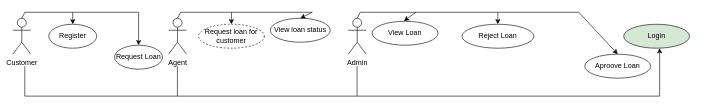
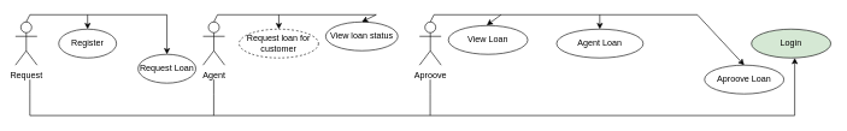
  <mxCell id="0" />
  <mxCell id="1" parent="0" />
- <mxCell id="2" value="Customer&lt;div&gt;&lt;br&gt;&lt;/div&gt;" style="shape=umlActor;verticalLabelPosition=bottom;verticalAlign=top;html=1;outlineConnect=0;" vertex="1" parent="1"><mxGeometry x="20" y="30" width="30" height="60" as="geometry" /></mxCell>
+ <mxCell id="2" value="Request&lt;div&gt;&lt;br&gt;&lt;/div&gt;" style="shape=umlActor;verticalLabelPosition=bottom;verticalAlign=top;html=1;outlineConnect=0;" vertex="1" parent="1"><mxGeometry x="20" y="30" width="30" height="60" as="geometry" /></mxCell>
  <mxCell id="3" value="Agent" style="shape=umlActor;verticalLabelPosition=bottom;verticalAlign=top;html=1;outlineConnect=0;" vertex="1" parent="1"><mxGeometry x="280" y="30" width="30" height="60" as="geometry" /></mxCell>
- <mxCell id="4" value="Admin&lt;div&gt;&lt;br&gt;&lt;/div&gt;" style="shape=umlActor;verticalLabelPosition=bottom;verticalAlign=top;html=1;outlineConnect=0;" vertex="1" parent="1"><mxGeometry x="580" y="30" width="30" height="60" as="geometry" /></mxCell>
+ <mxCell id="4" value="Aproove&lt;div&gt;&lt;br&gt;&lt;/div&gt;" style="shape=umlActor;verticalLabelPosition=bottom;verticalAlign=top;html=1;outlineConnect=0;" vertex="1" parent="1"><mxGeometry x="580" y="30" width="30" height="60" as="geometry" /></mxCell>
  <mxCell id="5" value="Register" style="ellipse;whiteSpace=wrap;html=1;" vertex="1" parent="1"><mxGeometry x="80" y="40" width="80" height="40" as="geometry" /></mxCell>
  <mxCell id="6" value="Request Loan" style="ellipse;whiteSpace=wrap;html=1;" vertex="1" parent="1"><mxGeometry x="190" y="75" width="80" height="40" as="geometry" /></mxCell>
  <mxCell id="7" value="" style="endArrow=classic;html=1;rounded=0;entryX=0.5;entryY=0;entryDx=0;entryDy=0;" edge="1" parent="1" target="6"><mxGeometry width="50" height="50" relative="1" as="geometry"><mxPoint x="40" y="20" as="sourcePoint" /><mxPoint x="235" y="30" as="targetPoint" /><Array as="points"><mxPoint x="230" y="20" /></Array></mxGeometry></mxCell>
  <mxCell id="8" value="" style="endArrow=classic;html=1;rounded=0;" edge="1" parent="1"><mxGeometry width="50" height="50" relative="1" as="geometry"><mxPoint x="120" y="20" as="sourcePoint" /><mxPoint x="120" y="40" as="targetPoint" /></mxGeometry></mxCell>
  <mxCell id="9" value="" style="endArrow=none;html=1;rounded=0;exitX=0.5;exitY=0;exitDx=0;exitDy=0;exitPerimeter=0;" edge="1" parent="1" source="2"><mxGeometry width="50" height="50" relative="1" as="geometry"><mxPoint x="-10" y="70" as="sourcePoint" /><mxPoint x="40" y="20" as="targetPoint" /></mxGeometry></mxCell>
  <mxCell id="10" value="Request loan for customer" style="ellipse;whiteSpace=wrap;html=1;dashed=1;" vertex="1" parent="1"><mxGeometry x="330" y="40" width="110" height="40" as="geometry" /></mxCell>
  <mxCell id="11" value="View loan status" style="ellipse;whiteSpace=wrap;html=1;" vertex="1" parent="1"><mxGeometry x="450" y="30" width="100" height="40" as="geometry" /></mxCell>
  <mxCell id="12" value="" style="endArrow=classic;html=1;rounded=0;entryX=0.5;entryY=0;entryDx=0;entryDy=0;" edge="1" parent="1" target="11"><mxGeometry width="50" height="50" relative="1" as="geometry"><mxPoint x="300" y="20" as="sourcePoint" /><mxPoint x="510" y="30" as="targetPoint" /><Array as="points"><mxPoint x="520" y="20" /></Array></mxGeometry></mxCell>
  <mxCell id="13" value="" style="endArrow=classic;html=1;rounded=0;entryX=0.5;entryY=0;entryDx=0;entryDy=0;" edge="1" parent="1" target="10"><mxGeometry width="50" height="50" relative="1" as="geometry"><mxPoint x="385" y="20" as="sourcePoint" /><mxPoint x="440" y="10" as="targetPoint" /></mxGeometry></mxCell>
  <mxCell id="14" value="" style="endArrow=none;html=1;rounded=0;exitX=0.5;exitY=0;exitDx=0;exitDy=0;exitPerimeter=0;" edge="1" parent="1" source="3"><mxGeometry width="50" height="50" relative="1" as="geometry"><mxPoint x="290" y="30" as="sourcePoint" /><mxPoint x="300" y="20" as="targetPoint" /></mxGeometry></mxCell>
  <mxCell id="15" value="View Loan" style="ellipse;whiteSpace=wrap;html=1;" vertex="1" parent="1"><mxGeometry x="620" y="35" width="110" height="40" as="geometry" /></mxCell>
- <mxCell id="16" value="Reject Loan" style="ellipse;whiteSpace=wrap;html=1;" vertex="1" parent="1"><mxGeometry x="770" y="40" width="120" height="40" as="geometry" /></mxCell>
+ <mxCell id="16" value="Agent Loan" style="ellipse;whiteSpace=wrap;html=1;" vertex="1" parent="1"><mxGeometry x="770" y="40" width="120" height="40" as="geometry" /></mxCell>
  <mxCell id="17" value="Aproove Loan" style="ellipse;whiteSpace=wrap;html=1;" vertex="1" parent="1"><mxGeometry x="975" y="90" width="110" height="40" as="geometry" /></mxCell>
  <mxCell id="18" value="" style="endArrow=classic;html=1;rounded=0;entryX=0.5;entryY=0;entryDx=0;entryDy=0;" edge="1" parent="1" target="17"><mxGeometry width="50" height="50" relative="1" as="geometry"><mxPoint x="600" y="20" as="sourcePoint" /><mxPoint x="780" y="70" as="targetPoint" /><Array as="points"><mxPoint x="965" y="20" /></Array></mxGeometry></mxCell>
  <mxCell id="19" value="" style="endArrow=none;html=1;rounded=0;exitX=0.5;exitY=0;exitDx=0;exitDy=0;exitPerimeter=0;" edge="1" parent="1" source="4"><mxGeometry width="50" height="50" relative="1" as="geometry"><mxPoint x="550" y="70" as="sourcePoint" /><mxPoint x="600" y="20" as="targetPoint" /></mxGeometry></mxCell>
  <mxCell id="20" value="" style="endArrow=classic;html=1;rounded=0;entryX=0.483;entryY=-0.009;entryDx=0;entryDy=0;entryPerimeter=0;" edge="1" parent="1" target="15"><mxGeometry width="50" height="50" relative="1" as="geometry"><mxPoint x="693" y="20" as="sourcePoint" /><mxPoint x="700" y="40" as="targetPoint" /></mxGeometry></mxCell>
  <mxCell id="21" value="" style="endArrow=classic;html=1;rounded=0;entryX=0.483;entryY=-0.009;entryDx=0;entryDy=0;entryPerimeter=0;" edge="1" parent="1"><mxGeometry width="50" height="50" relative="1" as="geometry"><mxPoint x="829.84" y="20" as="sourcePoint" /><mxPoint x="829.84" y="40" as="targetPoint" /></mxGeometry></mxCell>
  <mxCell id="22" value="Login" style="ellipse;whiteSpace=wrap;html=1;fillColor=#d5e8d4;" vertex="1" parent="1"><mxGeometry x="1040" y="40" width="110" height="40" as="geometry" /></mxCell>
  <mxCell id="23" value="" style="endArrow=classic;html=1;rounded=0;" edge="1" parent="1"><mxGeometry width="50" height="50" relative="1" as="geometry"><mxPoint x="40" y="160" as="sourcePoint" /><mxPoint x="1100" y="80" as="targetPoint" /><Array as="points"><mxPoint x="1100" y="160" /></Array></mxGeometry></mxCell>
  <mxCell id="24" value="" style="endArrow=none;html=1;rounded=0;" edge="1" parent="1"><mxGeometry width="50" height="50" relative="1" as="geometry"><mxPoint x="40" y="160" as="sourcePoint" /><mxPoint x="40" y="110" as="targetPoint" /><Array as="points"><mxPoint x="40" y="130" /></Array></mxGeometry></mxCell>
  <mxCell id="25" value="" style="endArrow=none;html=1;rounded=0;" edge="1" parent="1"><mxGeometry width="50" height="50" relative="1" as="geometry"><mxPoint x="294.82" y="160" as="sourcePoint" /><mxPoint x="294.82" y="110" as="targetPoint" /><Array as="points"><mxPoint x="294.82" y="130" /></Array></mxGeometry></mxCell>
  <mxCell id="26" value="" style="endArrow=none;html=1;rounded=0;" edge="1" parent="1"><mxGeometry width="50" height="50" relative="1" as="geometry"><mxPoint x="594.79" y="160" as="sourcePoint" /><mxPoint x="594.79" y="110" as="targetPoint" /><Array as="points"><mxPoint x="594.79" y="130" /></Array></mxGeometry></mxCell>
